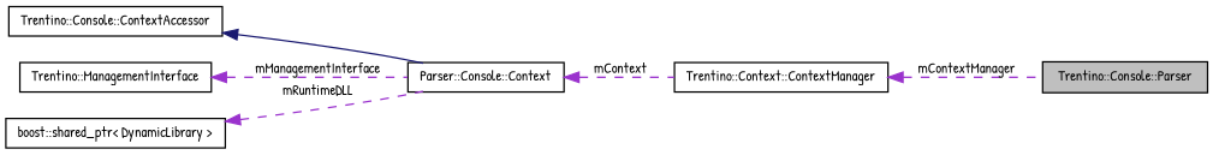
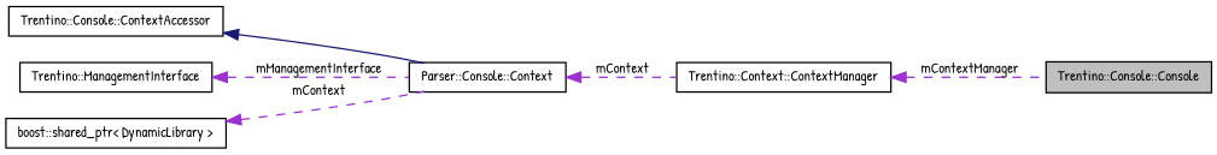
  digraph {
    fontname="Patrick Hand"
    rankdir=LR
    node [color=black fillcolor=white fontname="Patrick Hand" fontsize=10 shape=record style=filled]
    edge [color=darkorchid3 dir=back fontname="Patrick Hand" fontsize=10 labelfontname=Helvetica labelfontsize=10 style=dashed]
-   n1 [fillcolor=grey75 fontcolor=black height=0.2 label="Trentino::Console::Parser" width=0.4]
+   n1 [fillcolor=grey75 fontcolor=black height=0.2 label="Trentino::Console::Console" width=0.4]
    n2 [height=0.2 label="Trentino::Context::ContextManager" width=0.4]
    n3 [height=0.2 label="Parser::Console::Context" width=0.4]
    n4 [height=0.2 label="Trentino::Console::ContextAccessor" width=0.4]
    n5 [height=0.2 label="Trentino::ManagementInterface" width=0.4]
    n6 [height=0.2 label="boost::shared_ptr\< DynamicLibrary \>" width=0.4]
    n2 -> n1 [label=" mContextManager"]
    n3 -> n2 [label=" mContext"]
    n4 -> n3 [color=midnightblue style=solid]
    n5 -> n3 [label=" mManagementInterface"]
-   n6 -> n3 [label=" mRuntimeDLL"]
+   n6 -> n3 [label=" mContext"]
  }
